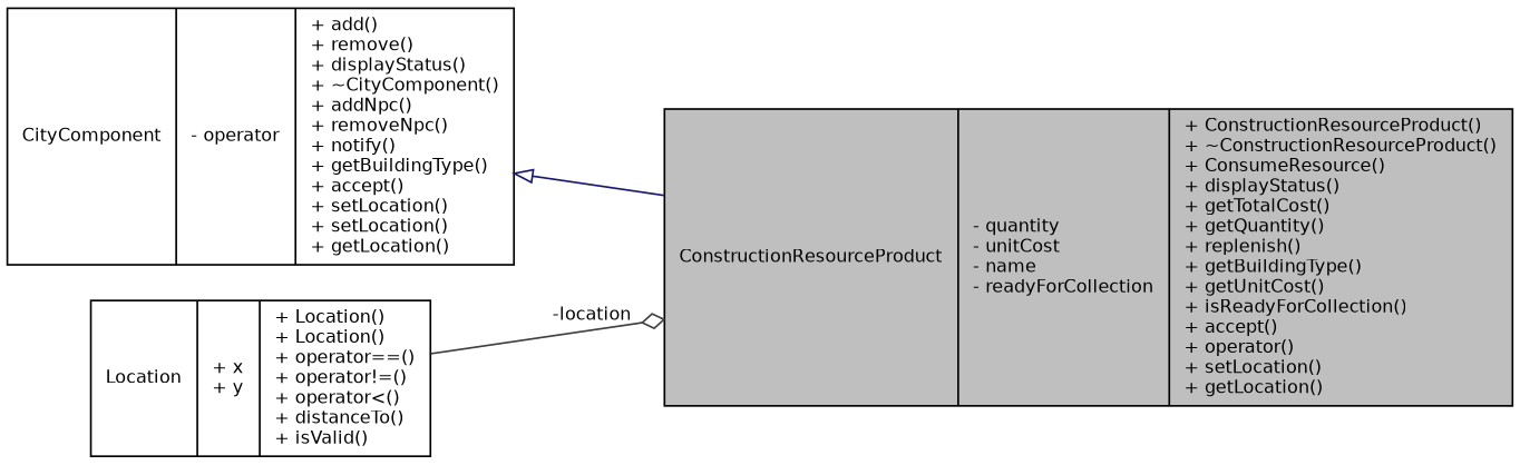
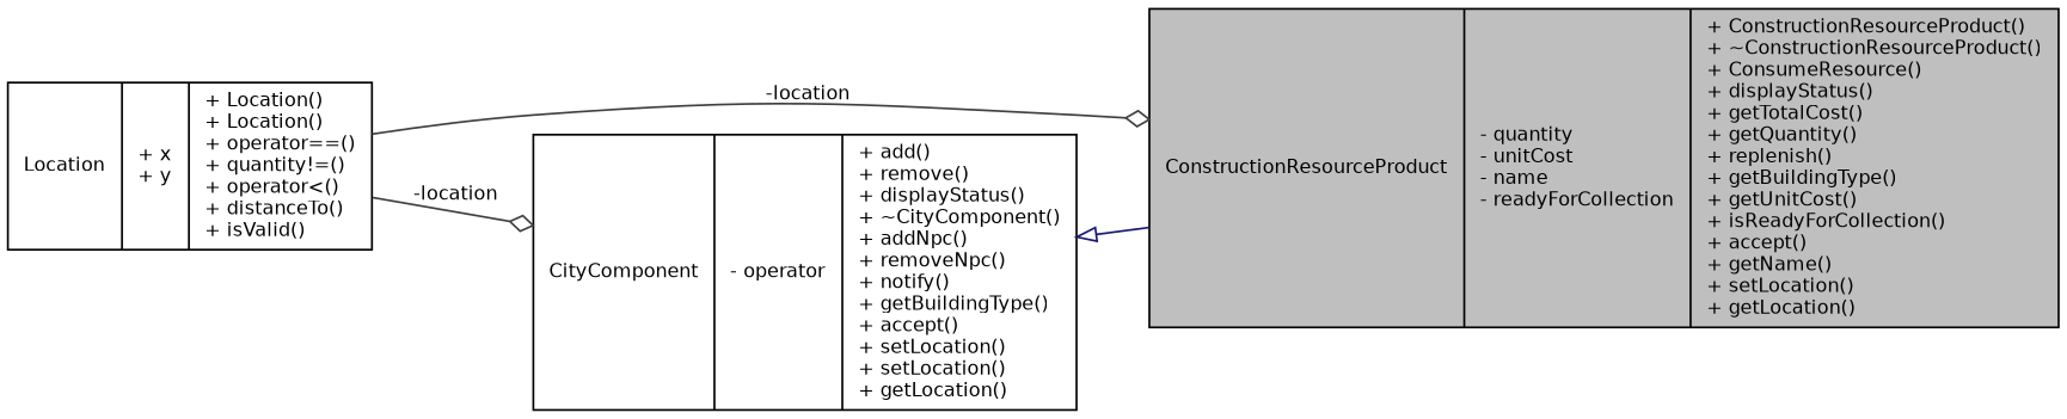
  digraph {
    rankdir=LR
    node [color=black fillcolor=white fontname=Helvetica fontsize=10 shape=record style=filled]
    edge [color=grey25 fontname=Helvetica fontsize=10 labelfontname=Helvetica labelfontsize=10 style=solid arrowhead=odiamond]
-   n1 [fillcolor=grey75 fontcolor=black height=0.2 label="{ConstructionResourceProduct\n|- quantity\l- unitCost\l- name\l- readyForCollection\l|+ ConstructionResourceProduct()\l+ ~ConstructionResourceProduct()\l+ ConsumeResource()\l+ displayStatus()\l+ getTotalCost()\l+ getQuantity()\l+ replenish()\l+ getBuildingType()\l+ getUnitCost()\l+ isReadyForCollection()\l+ accept()\l+ operator()\l+ setLocation()\l+ getLocation()\l}" width=0.4]
+   n1 [fillcolor=grey75 fontcolor=black height=0.2 label="{ConstructionResourceProduct\n|- quantity\l- unitCost\l- name\l- readyForCollection\l|+ ConstructionResourceProduct()\l+ ~ConstructionResourceProduct()\l+ ConsumeResource()\l+ displayStatus()\l+ getTotalCost()\l+ getQuantity()\l+ replenish()\l+ getBuildingType()\l+ getUnitCost()\l+ isReadyForCollection()\l+ accept()\l+ getName()\l+ setLocation()\l+ getLocation()\l}" width=0.4]
    n2 [height=0.2 label="{CityComponent\n|- operator\l|+ add()\l+ remove()\l+ displayStatus()\l+ ~CityComponent()\l+ addNpc()\l+ removeNpc()\l+ notify()\l+ getBuildingType()\l+ accept()\l+ setLocation()\l+ setLocation()\l+ getLocation()\l}" width=0.4]
-   n3 [height=0.2 label="{Location\n|+ x\l+ y\l|+ Location()\l+ Location()\l+ operator==()\l+ operator!=()\l+ operator\<()\l+ distanceTo()\l+ isValid()\l}" width=0.4]
+   n3 [height=0.2 label="{Location\n|+ x\l+ y\l|+ Location()\l+ Location()\l+ operator==()\l+ quantity!=()\l+ operator\<()\l+ distanceTo()\l+ isValid()\l}" width=0.4]
    n2 -> n1 [arrowtail=onormal color=midnightblue dir=back arrowhead=""]
    n3 -> n1 [label=" -location"]
+   n3 -> n2 [label=" -location"]
  }
